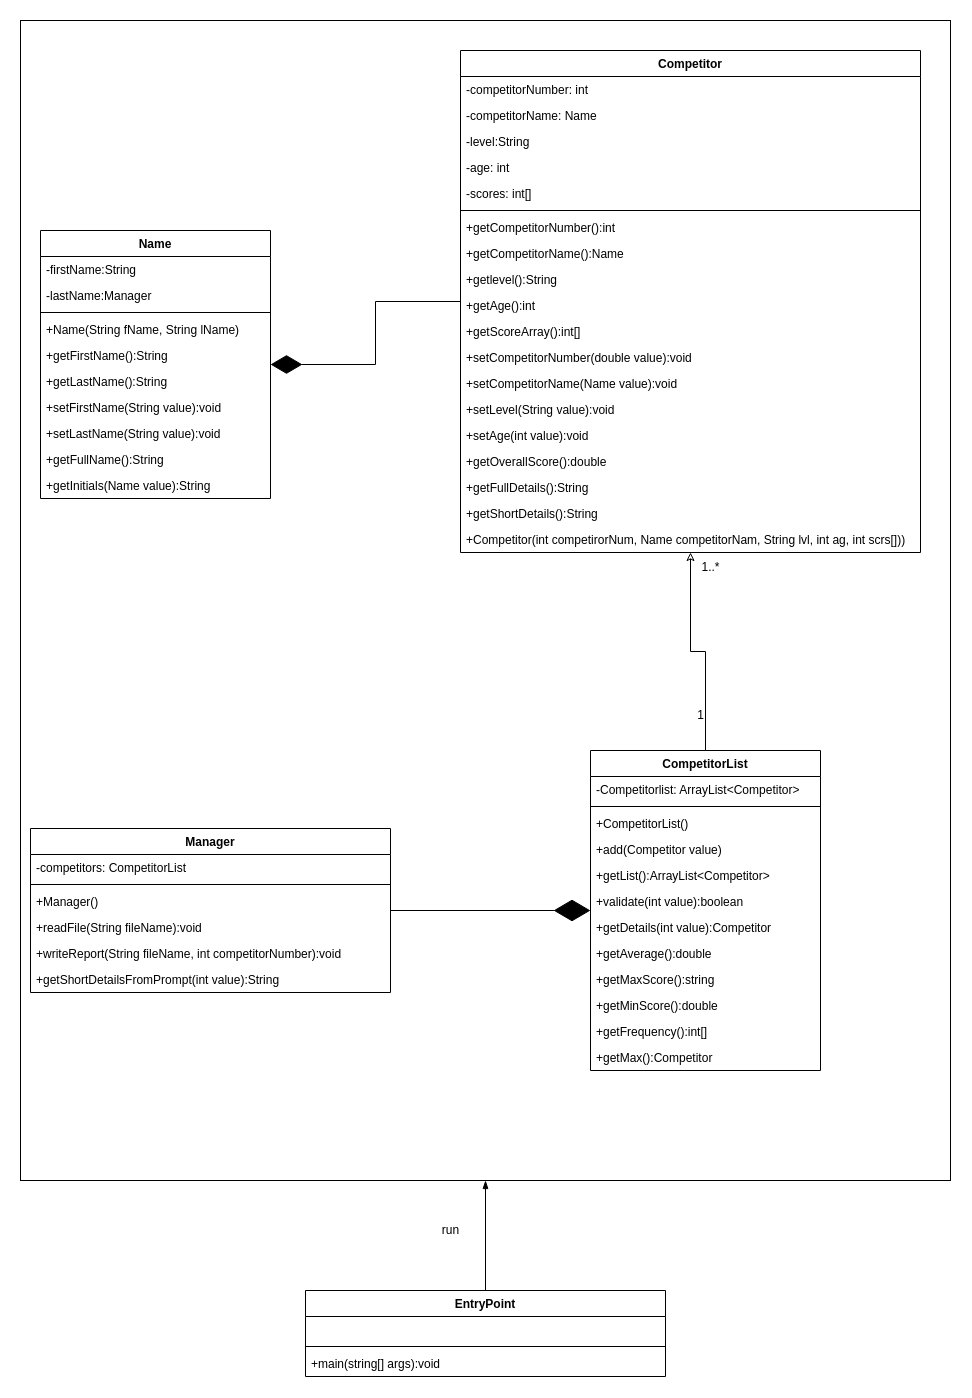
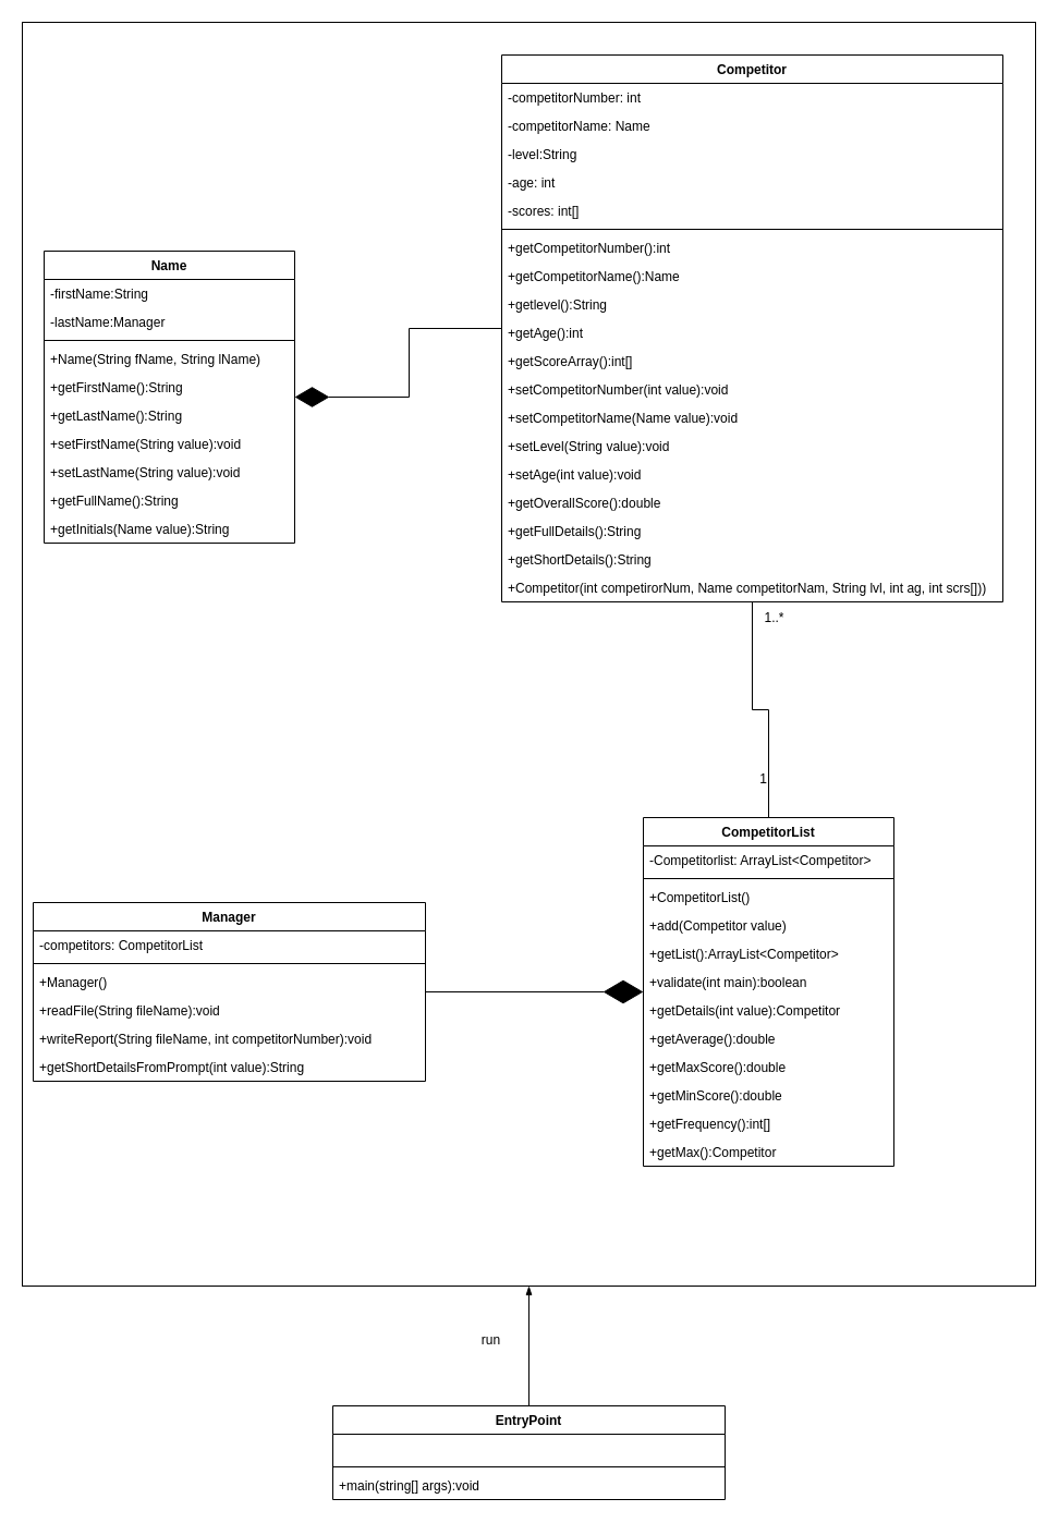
  <mxCell id="0" />
  <mxCell id="1" parent="0" />
  <mxCell id="2" value="" style="rounded=0;whiteSpace=wrap;html=1;" vertex="1" parent="1"><mxGeometry x="20" width="930" height="1160" as="geometry" y="20" /></mxCell>
  <mxCell id="3" style="edgeStyle=orthogonalEdgeStyle;rounded=0;orthogonalLoop=1;jettySize=auto;html=1;startArrow=none;startFill=0;endArrow=diamondThin;endFill=1;startSize=6;endSize=29;targetPerimeterSpacing=0;" edge="1" parent="1" source="4" target="38"><mxGeometry relative="1" as="geometry" /></mxCell>
  <mxCell id="4" value="Competitor" style="swimlane;fontStyle=1;align=center;verticalAlign=top;childLayout=stackLayout;horizontal=1;startSize=26;horizontalStack=0;resizeParent=1;resizeParentMax=0;resizeLast=0;collapsible=1;marginBottom=0;" vertex="1" parent="1"><mxGeometry x="460" y="50" width="460" height="502" as="geometry" /></mxCell>
  <mxCell id="5" value="-competitorNumber: int" style="text;strokeColor=none;fillColor=none;align=left;verticalAlign=top;spacingLeft=4;spacingRight=4;overflow=hidden;rotatable=0;points=[[0,0.5],[1,0.5]];portConstraint=eastwest;" vertex="1" parent="4"><mxGeometry y="26" width="460" height="26" as="geometry" /></mxCell>
  <mxCell id="6" value="-competitorName: Name" style="text;strokeColor=none;fillColor=none;align=left;verticalAlign=top;spacingLeft=4;spacingRight=4;overflow=hidden;rotatable=0;points=[[0,0.5],[1,0.5]];portConstraint=eastwest;" vertex="1" parent="4"><mxGeometry y="52" width="460" height="26" as="geometry" /></mxCell>
  <mxCell id="7" value="-level:String" style="text;strokeColor=none;fillColor=none;align=left;verticalAlign=top;spacingLeft=4;spacingRight=4;overflow=hidden;rotatable=0;points=[[0,0.5],[1,0.5]];portConstraint=eastwest;" vertex="1" parent="4"><mxGeometry y="78" width="460" height="26" as="geometry" /></mxCell>
  <mxCell id="8" value="-age: int" style="text;strokeColor=none;fillColor=none;align=left;verticalAlign=top;spacingLeft=4;spacingRight=4;overflow=hidden;rotatable=0;points=[[0,0.5],[1,0.5]];portConstraint=eastwest;" vertex="1" parent="4"><mxGeometry y="104" width="460" height="26" as="geometry" /></mxCell>
  <mxCell id="9" value="-scores: int[]" style="text;strokeColor=none;fillColor=none;align=left;verticalAlign=top;spacingLeft=4;spacingRight=4;overflow=hidden;rotatable=0;points=[[0,0.5],[1,0.5]];portConstraint=eastwest;" vertex="1" parent="4"><mxGeometry y="130" width="460" height="26" as="geometry" /></mxCell>
  <mxCell id="10" value="" style="line;strokeWidth=1;fillColor=none;align=left;verticalAlign=middle;spacingTop=-1;spacingLeft=3;spacingRight=3;rotatable=0;labelPosition=right;points=[];portConstraint=eastwest;strokeColor=inherit;" vertex="1" parent="4"><mxGeometry y="156" width="460" height="8" as="geometry" /></mxCell>
  <mxCell id="11" value="+getCompetitorNumber():int" style="text;strokeColor=none;fillColor=none;align=left;verticalAlign=top;spacingLeft=4;spacingRight=4;overflow=hidden;rotatable=0;points=[[0,0.5],[1,0.5]];portConstraint=eastwest;" vertex="1" parent="4"><mxGeometry y="164" width="460" height="26" as="geometry" /></mxCell>
  <mxCell id="12" value="+getCompetitorName():Name" style="text;strokeColor=none;fillColor=none;align=left;verticalAlign=top;spacingLeft=4;spacingRight=4;overflow=hidden;rotatable=0;points=[[0,0.5],[1,0.5]];portConstraint=eastwest;" vertex="1" parent="4"><mxGeometry y="190" width="460" height="26" as="geometry" /></mxCell>
  <mxCell id="13" value="+getlevel():String" style="text;strokeColor=none;fillColor=none;align=left;verticalAlign=top;spacingLeft=4;spacingRight=4;overflow=hidden;rotatable=0;points=[[0,0.5],[1,0.5]];portConstraint=eastwest;" vertex="1" parent="4"><mxGeometry y="216" width="460" height="26" as="geometry" /></mxCell>
  <mxCell id="14" value="+getAge():int" style="text;strokeColor=none;fillColor=none;align=left;verticalAlign=top;spacingLeft=4;spacingRight=4;overflow=hidden;rotatable=0;points=[[0,0.5],[1,0.5]];portConstraint=eastwest;" vertex="1" parent="4"><mxGeometry y="242" width="460" height="26" as="geometry" /></mxCell>
  <mxCell id="15" value="+getScoreArray():int[]" style="text;strokeColor=none;fillColor=none;align=left;verticalAlign=top;spacingLeft=4;spacingRight=4;overflow=hidden;rotatable=0;points=[[0,0.5],[1,0.5]];portConstraint=eastwest;" vertex="1" parent="4"><mxGeometry y="268" width="460" height="26" as="geometry" /></mxCell>
- <mxCell id="16" value="+setCompetitorNumber(double value):void " style="text;strokeColor=none;fillColor=none;align=left;verticalAlign=top;spacingLeft=4;spacingRight=4;overflow=hidden;rotatable=0;points=[[0,0.5],[1,0.5]];portConstraint=eastwest;" vertex="1" parent="4"><mxGeometry y="294" width="460" height="26" as="geometry" /></mxCell>
+ <mxCell id="16" value="+setCompetitorNumber(int value):void " style="text;strokeColor=none;fillColor=none;align=left;verticalAlign=top;spacingLeft=4;spacingRight=4;overflow=hidden;rotatable=0;points=[[0,0.5],[1,0.5]];portConstraint=eastwest;" vertex="1" parent="4"><mxGeometry y="294" width="460" height="26" as="geometry" /></mxCell>
  <mxCell id="17" value="+setCompetitorName(Name value):void" style="text;strokeColor=none;fillColor=none;align=left;verticalAlign=top;spacingLeft=4;spacingRight=4;overflow=hidden;rotatable=0;points=[[0,0.5],[1,0.5]];portConstraint=eastwest;" vertex="1" parent="4"><mxGeometry y="320" width="460" height="26" as="geometry" /></mxCell>
  <mxCell id="18" value="+setLevel(String value):void" style="text;strokeColor=none;fillColor=none;align=left;verticalAlign=top;spacingLeft=4;spacingRight=4;overflow=hidden;rotatable=0;points=[[0,0.5],[1,0.5]];portConstraint=eastwest;" vertex="1" parent="4"><mxGeometry y="346" width="460" height="26" as="geometry" /></mxCell>
  <mxCell id="19" value="+setAge(int value):void" style="text;strokeColor=none;fillColor=none;align=left;verticalAlign=top;spacingLeft=4;spacingRight=4;overflow=hidden;rotatable=0;points=[[0,0.5],[1,0.5]];portConstraint=eastwest;" vertex="1" parent="4"><mxGeometry y="372" width="460" height="26" as="geometry" /></mxCell>
  <mxCell id="20" value="+getOverallScore():double" style="text;strokeColor=none;fillColor=none;align=left;verticalAlign=top;spacingLeft=4;spacingRight=4;overflow=hidden;rotatable=0;points=[[0,0.5],[1,0.5]];portConstraint=eastwest;" vertex="1" parent="4"><mxGeometry y="398" width="460" height="26" as="geometry" /></mxCell>
  <mxCell id="21" value="+getFullDetails():String" style="text;strokeColor=none;fillColor=none;align=left;verticalAlign=top;spacingLeft=4;spacingRight=4;overflow=hidden;rotatable=0;points=[[0,0.5],[1,0.5]];portConstraint=eastwest;" vertex="1" parent="4"><mxGeometry y="424" width="460" height="26" as="geometry" /></mxCell>
  <mxCell id="22" value="+getShortDetails():String" style="text;strokeColor=none;fillColor=none;align=left;verticalAlign=top;spacingLeft=4;spacingRight=4;overflow=hidden;rotatable=0;points=[[0,0.5],[1,0.5]];portConstraint=eastwest;" vertex="1" parent="4"><mxGeometry y="450" width="460" height="26" as="geometry" /></mxCell>
  <mxCell id="23" value="+Competitor(int competirorNum, Name competitorNam, String lvl, int ag, int scrs[]))" style="text;strokeColor=none;fillColor=none;align=left;verticalAlign=top;spacingLeft=4;spacingRight=4;overflow=hidden;rotatable=0;points=[[0,0.5],[1,0.5]];portConstraint=eastwest;" vertex="1" parent="4"><mxGeometry y="476" width="460" height="26" as="geometry" /></mxCell>
- <mxCell id="24" style="edgeStyle=orthogonalEdgeStyle;rounded=0;orthogonalLoop=1;jettySize=auto;html=1;endArrow=classic;endFill=0;startArrow=none;startFill=0;targetPerimeterSpacing=0;endSize=6;startSize=34;" edge="1" parent="1" source="25" target="4"><mxGeometry relative="1" as="geometry" /></mxCell>
+ <mxCell id="24" style="edgeStyle=orthogonalEdgeStyle;rounded=0;orthogonalLoop=1;jettySize=auto;html=1;endArrow=none;endFill=0;startArrow=none;startFill=0;targetPerimeterSpacing=0;endSize=6;startSize=34;" edge="1" parent="1" source="25" target="4"><mxGeometry relative="1" as="geometry" /></mxCell>
  <mxCell id="25" value="CompetitorList" style="swimlane;fontStyle=1;align=center;verticalAlign=top;childLayout=stackLayout;horizontal=1;startSize=26;horizontalStack=0;resizeParent=1;resizeParentMax=0;resizeLast=0;collapsible=1;marginBottom=0;" vertex="1" parent="1"><mxGeometry x="590" y="750" width="230" height="320" as="geometry" /></mxCell>
  <mxCell id="26" value="-Competitorlist: ArrayList&lt;Competitor&gt;" style="text;strokeColor=none;fillColor=none;align=left;verticalAlign=top;spacingLeft=4;spacingRight=4;overflow=hidden;rotatable=0;points=[[0,0.5],[1,0.5]];portConstraint=eastwest;" vertex="1" parent="25"><mxGeometry y="26" width="230" height="26" as="geometry" /></mxCell>
  <mxCell id="27" value="" style="line;strokeWidth=1;fillColor=none;align=left;verticalAlign=middle;spacingTop=-1;spacingLeft=3;spacingRight=3;rotatable=0;labelPosition=right;points=[];portConstraint=eastwest;strokeColor=inherit;" vertex="1" parent="25"><mxGeometry y="52" width="230" height="8" as="geometry" /></mxCell>
  <mxCell id="28" value="+CompetitorList()" style="text;strokeColor=none;fillColor=none;align=left;verticalAlign=top;spacingLeft=4;spacingRight=4;overflow=hidden;rotatable=0;points=[[0,0.5],[1,0.5]];portConstraint=eastwest;" vertex="1" parent="25"><mxGeometry y="60" width="230" height="26" as="geometry" /></mxCell>
  <mxCell id="29" value="+add(Competitor value)" style="text;strokeColor=none;fillColor=none;align=left;verticalAlign=top;spacingLeft=4;spacingRight=4;overflow=hidden;rotatable=0;points=[[0,0.5],[1,0.5]];portConstraint=eastwest;" vertex="1" parent="25"><mxGeometry y="86" width="230" height="26" as="geometry" /></mxCell>
  <mxCell id="30" value="+getList():ArrayList&lt;Competitor&gt;" style="text;strokeColor=none;fillColor=none;align=left;verticalAlign=top;spacingLeft=4;spacingRight=4;overflow=hidden;rotatable=0;points=[[0,0.5],[1,0.5]];portConstraint=eastwest;" vertex="1" parent="25"><mxGeometry y="112" width="230" height="26" as="geometry" /></mxCell>
- <mxCell id="31" value="+validate(int value):boolean" style="text;strokeColor=none;fillColor=none;align=left;verticalAlign=top;spacingLeft=4;spacingRight=4;overflow=hidden;rotatable=0;points=[[0,0.5],[1,0.5]];portConstraint=eastwest;" vertex="1" parent="25"><mxGeometry y="138" width="230" height="26" as="geometry" /></mxCell>
+ <mxCell id="31" value="+validate(int main):boolean" style="text;strokeColor=none;fillColor=none;align=left;verticalAlign=top;spacingLeft=4;spacingRight=4;overflow=hidden;rotatable=0;points=[[0,0.5],[1,0.5]];portConstraint=eastwest;" vertex="1" parent="25"><mxGeometry y="138" width="230" height="26" as="geometry" /></mxCell>
  <mxCell id="32" value="+getDetails(int value):Competitor" style="text;strokeColor=none;fillColor=none;align=left;verticalAlign=top;spacingLeft=4;spacingRight=4;overflow=hidden;rotatable=0;points=[[0,0.5],[1,0.5]];portConstraint=eastwest;" vertex="1" parent="25"><mxGeometry y="164" width="230" height="26" as="geometry" /></mxCell>
  <mxCell id="33" value="+getAverage():double" style="text;strokeColor=none;fillColor=none;align=left;verticalAlign=top;spacingLeft=4;spacingRight=4;overflow=hidden;rotatable=0;points=[[0,0.5],[1,0.5]];portConstraint=eastwest;" vertex="1" parent="25"><mxGeometry y="190" width="230" height="26" as="geometry" /></mxCell>
- <mxCell id="34" value="+getMaxScore():string" style="text;strokeColor=none;fillColor=none;align=left;verticalAlign=top;spacingLeft=4;spacingRight=4;overflow=hidden;rotatable=0;points=[[0,0.5],[1,0.5]];portConstraint=eastwest;" vertex="1" parent="25"><mxGeometry y="216" width="230" height="26" as="geometry" /></mxCell>
+ <mxCell id="34" value="+getMaxScore():double" style="text;strokeColor=none;fillColor=none;align=left;verticalAlign=top;spacingLeft=4;spacingRight=4;overflow=hidden;rotatable=0;points=[[0,0.5],[1,0.5]];portConstraint=eastwest;" vertex="1" parent="25"><mxGeometry y="216" width="230" height="26" as="geometry" /></mxCell>
  <mxCell id="35" value="+getMinScore():double" style="text;strokeColor=none;fillColor=none;align=left;verticalAlign=top;spacingLeft=4;spacingRight=4;overflow=hidden;rotatable=0;points=[[0,0.5],[1,0.5]];portConstraint=eastwest;" vertex="1" parent="25"><mxGeometry y="242" width="230" height="26" as="geometry" /></mxCell>
  <mxCell id="36" value="+getFrequency():int[]" style="text;strokeColor=none;fillColor=none;align=left;verticalAlign=top;spacingLeft=4;spacingRight=4;overflow=hidden;rotatable=0;points=[[0,0.5],[1,0.5]];portConstraint=eastwest;" vertex="1" parent="25"><mxGeometry y="268" width="230" height="26" as="geometry" /></mxCell>
  <mxCell id="37" value="+getMax():Competitor" style="text;strokeColor=none;fillColor=none;align=left;verticalAlign=top;spacingLeft=4;spacingRight=4;overflow=hidden;rotatable=0;points=[[0,0.5],[1,0.5]];portConstraint=eastwest;" vertex="1" parent="25"><mxGeometry y="294" width="230" height="26" as="geometry" /></mxCell>
  <mxCell id="38" value="Name" style="swimlane;fontStyle=1;align=center;verticalAlign=top;childLayout=stackLayout;horizontal=1;startSize=26;horizontalStack=0;resizeParent=1;resizeParentMax=0;resizeLast=0;collapsible=1;marginBottom=0;" vertex="1" parent="1"><mxGeometry x="40" y="230" width="230" height="268" as="geometry" /></mxCell>
  <mxCell id="39" value="-firstName:String" style="text;strokeColor=none;fillColor=none;align=left;verticalAlign=top;spacingLeft=4;spacingRight=4;overflow=hidden;rotatable=0;points=[[0,0.5],[1,0.5]];portConstraint=eastwest;" vertex="1" parent="38"><mxGeometry y="26" width="230" height="26" as="geometry" /></mxCell>
  <mxCell id="40" value="-lastName:Manager" style="text;strokeColor=none;fillColor=none;align=left;verticalAlign=top;spacingLeft=4;spacingRight=4;overflow=hidden;rotatable=0;points=[[0,0.5],[1,0.5]];portConstraint=eastwest;" vertex="1" parent="38"><mxGeometry y="52" width="230" height="26" as="geometry" /></mxCell>
  <mxCell id="41" value="" style="line;strokeWidth=1;fillColor=none;align=left;verticalAlign=middle;spacingTop=-1;spacingLeft=3;spacingRight=3;rotatable=0;labelPosition=right;points=[];portConstraint=eastwest;strokeColor=inherit;" vertex="1" parent="38"><mxGeometry y="78" width="230" height="8" as="geometry" /></mxCell>
  <mxCell id="42" value="+Name(String fName, String lName)" style="text;strokeColor=none;fillColor=none;align=left;verticalAlign=top;spacingLeft=4;spacingRight=4;overflow=hidden;rotatable=0;points=[[0,0.5],[1,0.5]];portConstraint=eastwest;" vertex="1" parent="38"><mxGeometry y="86" width="230" height="26" as="geometry" /></mxCell>
  <mxCell id="43" value="+getFirstName():String" style="text;strokeColor=none;fillColor=none;align=left;verticalAlign=top;spacingLeft=4;spacingRight=4;overflow=hidden;rotatable=0;points=[[0,0.5],[1,0.5]];portConstraint=eastwest;" vertex="1" parent="38"><mxGeometry y="112" width="230" height="26" as="geometry" /></mxCell>
  <mxCell id="44" value="+getLastName():String" style="text;strokeColor=none;fillColor=none;align=left;verticalAlign=top;spacingLeft=4;spacingRight=4;overflow=hidden;rotatable=0;points=[[0,0.5],[1,0.5]];portConstraint=eastwest;" vertex="1" parent="38"><mxGeometry y="138" width="230" height="26" as="geometry" /></mxCell>
  <mxCell id="45" value="+setFirstName(String value):void" style="text;strokeColor=none;fillColor=none;align=left;verticalAlign=top;spacingLeft=4;spacingRight=4;overflow=hidden;rotatable=0;points=[[0,0.5],[1,0.5]];portConstraint=eastwest;" vertex="1" parent="38"><mxGeometry y="164" width="230" height="26" as="geometry" /></mxCell>
  <mxCell id="46" value="+setLastName(String value):void" style="text;strokeColor=none;fillColor=none;align=left;verticalAlign=top;spacingLeft=4;spacingRight=4;overflow=hidden;rotatable=0;points=[[0,0.5],[1,0.5]];portConstraint=eastwest;" vertex="1" parent="38"><mxGeometry y="190" width="230" height="26" as="geometry" /></mxCell>
  <mxCell id="47" value="+getFullName():String" style="text;strokeColor=none;fillColor=none;align=left;verticalAlign=top;spacingLeft=4;spacingRight=4;overflow=hidden;rotatable=0;points=[[0,0.5],[1,0.5]];portConstraint=eastwest;" vertex="1" parent="38"><mxGeometry y="216" width="230" height="26" as="geometry" /></mxCell>
  <mxCell id="48" value="+getInitials(Name value):String" style="text;strokeColor=none;fillColor=none;align=left;verticalAlign=top;spacingLeft=4;spacingRight=4;overflow=hidden;rotatable=0;points=[[0,0.5],[1,0.5]];portConstraint=eastwest;" vertex="1" parent="38"><mxGeometry y="242" width="230" height="26" as="geometry" /></mxCell>
  <mxCell id="49" style="edgeStyle=orthogonalEdgeStyle;rounded=0;orthogonalLoop=1;jettySize=auto;html=1;endArrow=diamondThin;endFill=1;startArrow=none;startFill=0;endSize=34;startSize=6;" edge="1" parent="1" source="50" target="25"><mxGeometry relative="1" as="geometry" /></mxCell>
  <mxCell id="50" value="Manager" style="swimlane;fontStyle=1;align=center;verticalAlign=top;childLayout=stackLayout;horizontal=1;startSize=26;horizontalStack=0;resizeParent=1;resizeParentMax=0;resizeLast=0;collapsible=1;marginBottom=0;" vertex="1" parent="1"><mxGeometry x="30" y="828" width="360" height="164" as="geometry" /></mxCell>
  <mxCell id="51" value="-competitors: CompetitorList" style="text;strokeColor=none;fillColor=none;align=left;verticalAlign=top;spacingLeft=4;spacingRight=4;overflow=hidden;rotatable=0;points=[[0,0.5],[1,0.5]];portConstraint=eastwest;" vertex="1" parent="50"><mxGeometry y="26" width="360" height="26" as="geometry" /></mxCell>
  <mxCell id="52" value="" style="line;strokeWidth=1;fillColor=none;align=left;verticalAlign=middle;spacingTop=-1;spacingLeft=3;spacingRight=3;rotatable=0;labelPosition=right;points=[];portConstraint=eastwest;strokeColor=inherit;" vertex="1" parent="50"><mxGeometry y="52" width="360" height="8" as="geometry" /></mxCell>
  <mxCell id="53" value="+Manager()" style="text;strokeColor=none;fillColor=none;align=left;verticalAlign=top;spacingLeft=4;spacingRight=4;overflow=hidden;rotatable=0;points=[[0,0.5],[1,0.5]];portConstraint=eastwest;" vertex="1" parent="50"><mxGeometry y="60" width="360" height="26" as="geometry" /></mxCell>
  <mxCell id="54" value="+readFile(String fileName):void" style="text;strokeColor=none;fillColor=none;align=left;verticalAlign=top;spacingLeft=4;spacingRight=4;overflow=hidden;rotatable=0;points=[[0,0.5],[1,0.5]];portConstraint=eastwest;" vertex="1" parent="50"><mxGeometry y="86" width="360" height="26" as="geometry" /></mxCell>
  <mxCell id="55" value="+writeReport(String fileName, int competitorNumber):void" style="text;strokeColor=none;fillColor=none;align=left;verticalAlign=top;spacingLeft=4;spacingRight=4;overflow=hidden;rotatable=0;points=[[0,0.5],[1,0.5]];portConstraint=eastwest;" vertex="1" parent="50"><mxGeometry y="112" width="360" height="26" as="geometry" /></mxCell>
  <mxCell id="56" value="+getShortDetailsFromPrompt(int value):String" style="text;strokeColor=none;fillColor=none;align=left;verticalAlign=top;spacingLeft=4;spacingRight=4;overflow=hidden;rotatable=0;points=[[0,0.5],[1,0.5]];portConstraint=eastwest;" vertex="1" parent="50"><mxGeometry y="138" width="360" height="26" as="geometry" /></mxCell>
  <mxCell id="57" style="edgeStyle=orthogonalEdgeStyle;rounded=0;orthogonalLoop=1;jettySize=auto;html=1;startArrow=none;startFill=0;endArrow=blockThin;endFill=1;startSize=6;endSize=6;targetPerimeterSpacing=0;" edge="1" parent="1" source="58" target="2"><mxGeometry relative="1" as="geometry" /></mxCell>
  <mxCell id="58" value="EntryPoint" style="swimlane;fontStyle=1;align=center;verticalAlign=top;childLayout=stackLayout;horizontal=1;startSize=26;horizontalStack=0;resizeParent=1;resizeParentMax=0;resizeLast=0;collapsible=1;marginBottom=0;" vertex="1" parent="1"><mxGeometry x="305" y="1290" width="360" height="86" as="geometry" /></mxCell>
  <mxCell id="59" value=" " style="text;strokeColor=none;fillColor=none;align=left;verticalAlign=top;spacingLeft=4;spacingRight=4;overflow=hidden;rotatable=0;points=[[0,0.5],[1,0.5]];portConstraint=eastwest;" vertex="1" parent="58"><mxGeometry y="26" width="360" height="26" as="geometry" /></mxCell>
  <mxCell id="60" value="" style="line;strokeWidth=1;fillColor=none;align=left;verticalAlign=middle;spacingTop=-1;spacingLeft=3;spacingRight=3;rotatable=0;labelPosition=right;points=[];portConstraint=eastwest;strokeColor=inherit;" vertex="1" parent="58"><mxGeometry y="52" width="360" height="8" as="geometry" /></mxCell>
  <mxCell id="61" value="+main(string[] args):void" style="text;strokeColor=none;fillColor=none;align=left;verticalAlign=top;spacingLeft=4;spacingRight=4;overflow=hidden;rotatable=0;points=[[0,0.5],[1,0.5]];portConstraint=eastwest;" vertex="1" parent="58"><mxGeometry y="60" width="360" height="26" as="geometry" /></mxCell>
  <mxCell id="62" value="1" style="text;html=1;align=center;verticalAlign=middle;resizable=0;points=[];autosize=1;strokeColor=none;fillColor=none;" vertex="1" parent="1"><mxGeometry x="685" y="700" width="30" height="30" as="geometry" /></mxCell>
  <mxCell id="63" value="1..*" style="text;html=1;align=center;verticalAlign=middle;resizable=0;points=[];autosize=1;strokeColor=none;fillColor=none;" vertex="1" parent="1"><mxGeometry x="690" y="552" width="40" height="30" as="geometry" /></mxCell>
  <mxCell id="64" value="run" style="text;html=1;align=center;verticalAlign=middle;resizable=0;points=[];autosize=1;strokeColor=none;fillColor=none;" vertex="1" parent="1"><mxGeometry x="430" y="1215" width="40" height="30" as="geometry" /></mxCell>
